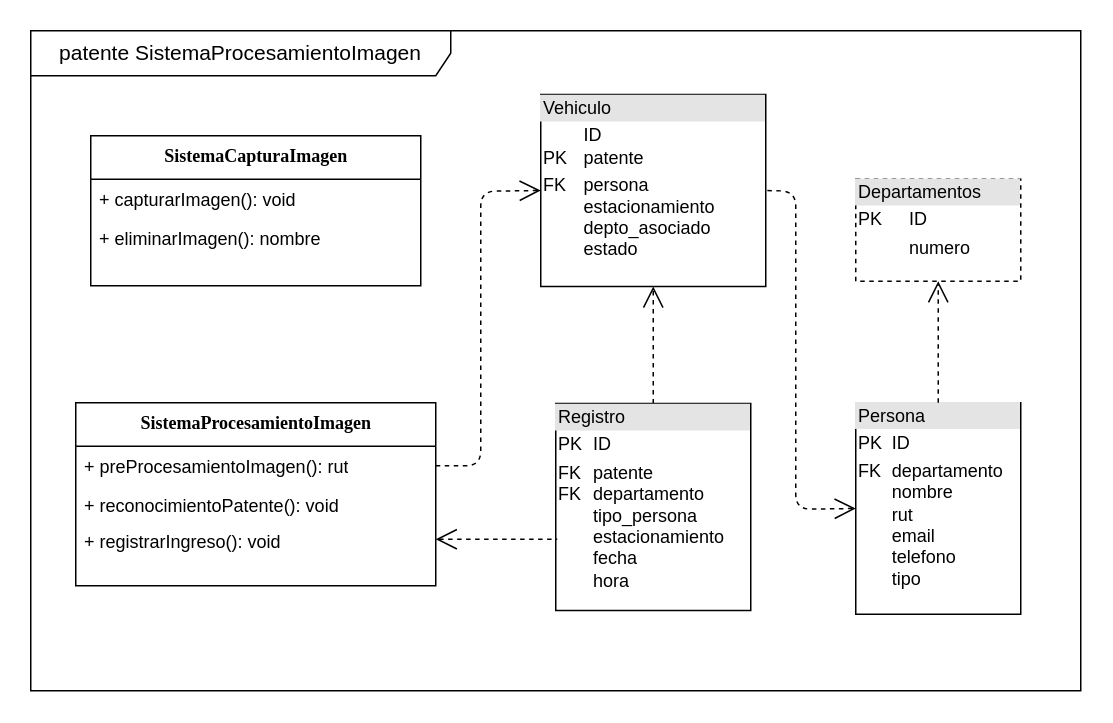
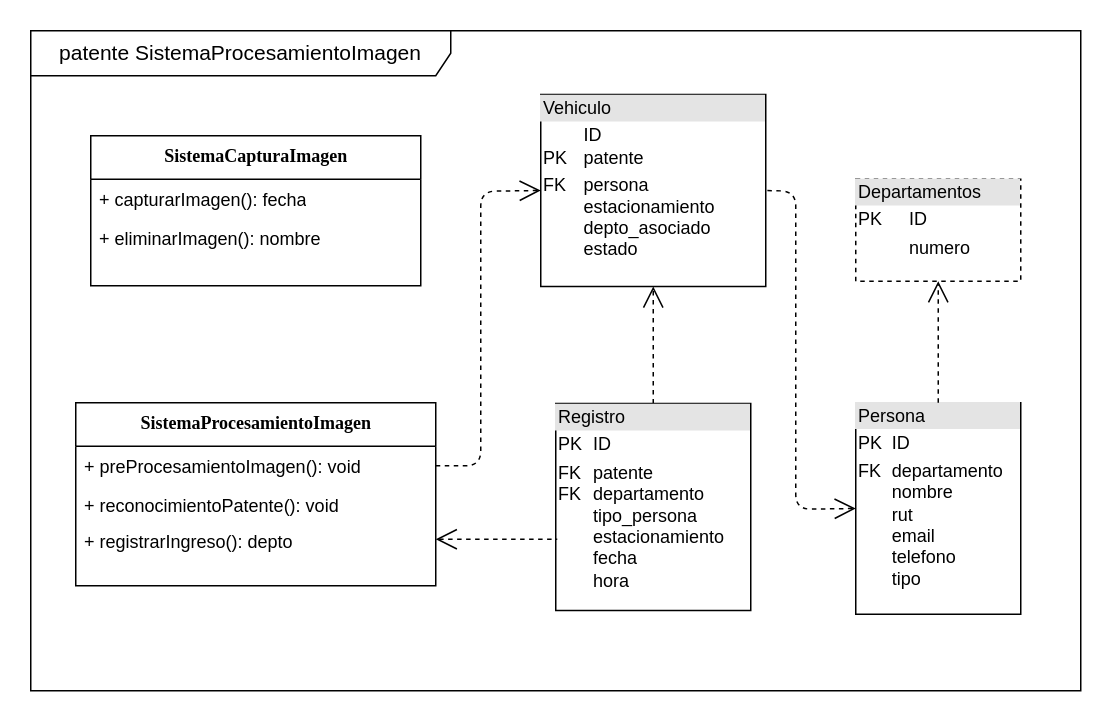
  <mxCell id="0" />
  <mxCell id="1" parent="0" />
  <mxCell id="2" value="&lt;font style=&quot;font-size: 14px&quot;&gt;patente SistemaProcesamientoImagen&lt;/font&gt;" style="shape=umlFrame;whiteSpace=wrap;html=1;width=280;height=30;" parent="1" vertex="1"><mxGeometry x="20" y="20" width="700" height="440" as="geometry" /></mxCell>
  <mxCell id="3" value="SistemaCapturaImagen" style="swimlane;html=1;fontStyle=1;align=center;verticalAlign=top;childLayout=stackLayout;horizontal=1;startSize=29;horizontalStack=0;resizeParent=1;resizeLast=0;collapsible=1;marginBottom=0;swimlaneFillColor=#ffffff;rounded=0;shadow=0;comic=0;labelBackgroundColor=none;strokeColor=#000000;strokeWidth=1;fillColor=none;fontFamily=Verdana;fontSize=12;fontColor=#000000;" parent="1" vertex="1"><mxGeometry x="60" y="90" width="220" height="100" as="geometry" /></mxCell>
- <mxCell id="4" value="+ capturarImagen(): void" style="text;html=1;strokeColor=none;fillColor=none;align=left;verticalAlign=top;spacingLeft=4;spacingRight=4;whiteSpace=wrap;overflow=hidden;rotatable=0;points=[[0,0.5],[1,0.5]];portConstraint=eastwest;" parent="3" vertex="1"><mxGeometry y="29" width="220" height="26" as="geometry" /></mxCell>
+ <mxCell id="4" value="+ capturarImagen(): fecha" style="text;html=1;strokeColor=none;fillColor=none;align=left;verticalAlign=top;spacingLeft=4;spacingRight=4;whiteSpace=wrap;overflow=hidden;rotatable=0;points=[[0,0.5],[1,0.5]];portConstraint=eastwest;" parent="3" vertex="1"><mxGeometry y="29" width="220" height="26" as="geometry" /></mxCell>
  <mxCell id="5" value="+ eliminarImagen(): nombre" style="text;html=1;strokeColor=none;fillColor=none;align=left;verticalAlign=top;spacingLeft=4;spacingRight=4;whiteSpace=wrap;overflow=hidden;rotatable=0;points=[[0,0.5],[1,0.5]];portConstraint=eastwest;" vertex="1" parent="3"><mxGeometry y="55" width="220" height="26" as="geometry" /></mxCell>
  <mxCell id="6" value="SistemaProcesamientoImagen" style="swimlane;html=1;fontStyle=1;align=center;verticalAlign=top;childLayout=stackLayout;horizontal=1;startSize=29;horizontalStack=0;resizeParent=1;resizeLast=0;collapsible=1;marginBottom=0;swimlaneFillColor=#ffffff;rounded=0;shadow=0;comic=0;labelBackgroundColor=none;strokeColor=#000000;strokeWidth=1;fillColor=none;fontFamily=Verdana;fontSize=12;fontColor=#000000;" vertex="1" parent="1"><mxGeometry x="50" y="268" width="240" height="122" as="geometry" /></mxCell>
- <mxCell id="7" value="+ preProcesamientoImagen(): rut" style="text;html=1;strokeColor=none;fillColor=none;align=left;verticalAlign=top;spacingLeft=4;spacingRight=4;whiteSpace=wrap;overflow=hidden;rotatable=0;points=[[0,0.5],[1,0.5]];portConstraint=eastwest;" vertex="1" parent="6"><mxGeometry y="29" width="240" height="26" as="geometry" /></mxCell>
+ <mxCell id="7" value="+ preProcesamientoImagen(): void" style="text;html=1;strokeColor=none;fillColor=none;align=left;verticalAlign=top;spacingLeft=4;spacingRight=4;whiteSpace=wrap;overflow=hidden;rotatable=0;points=[[0,0.5],[1,0.5]];portConstraint=eastwest;" vertex="1" parent="6"><mxGeometry y="29" width="240" height="26" as="geometry" /></mxCell>
  <mxCell id="8" value="+ reconocimientoPatente(): void" style="text;html=1;strokeColor=none;fillColor=none;align=left;verticalAlign=top;spacingLeft=4;spacingRight=4;whiteSpace=wrap;overflow=hidden;rotatable=0;points=[[0,0.5],[1,0.5]];portConstraint=eastwest;" vertex="1" parent="6"><mxGeometry y="55" width="240" height="26" as="geometry" /></mxCell>
  <mxCell id="9" value="&lt;div style=&quot;box-sizing: border-box ; width: 100% ; background: #e4e4e4 ; padding: 2px&quot;&gt;Persona&lt;/div&gt;&lt;table style=&quot;width: 100% ; font-size: 1em&quot; cellpadding=&quot;2&quot; cellspacing=&quot;0&quot;&gt;&lt;tbody&gt;&lt;tr&gt;&lt;td&gt;PK&lt;/td&gt;&lt;td&gt;ID&lt;/td&gt;&lt;/tr&gt;&lt;tr&gt;&lt;td&gt;FK&lt;br&gt;&lt;br&gt;&lt;br&gt;&lt;br&gt;&lt;br&gt;&lt;br&gt;&lt;/td&gt;&lt;td&gt;departamento&lt;br&gt;nombre&lt;br&gt;rut&lt;br&gt;email&lt;br&gt;telefono&lt;br&gt;tipo&lt;/td&gt;&lt;/tr&gt;&lt;tr&gt;&lt;td&gt;&lt;/td&gt;&lt;td&gt;&lt;br&gt;&lt;br&gt;&lt;/td&gt;&lt;/tr&gt;&lt;/tbody&gt;&lt;/table&gt;" style="verticalAlign=top;align=left;overflow=fill;html=1;" vertex="1" parent="1"><mxGeometry x="570" y="268" width="110" height="141" as="geometry" /></mxCell>
  <mxCell id="10" value="&lt;div style=&quot;box-sizing: border-box ; width: 100% ; background: #e4e4e4 ; padding: 2px&quot;&gt;Departamentos&lt;/div&gt;&lt;table style=&quot;width: 100% ; font-size: 1em&quot; cellpadding=&quot;2&quot; cellspacing=&quot;0&quot;&gt;&lt;tbody&gt;&lt;tr&gt;&lt;td&gt;PK&lt;/td&gt;&lt;td&gt;ID&lt;/td&gt;&lt;/tr&gt;&lt;tr&gt;&lt;td&gt;&lt;br&gt;&lt;/td&gt;&lt;td&gt;numero&lt;/td&gt;&lt;/tr&gt;&lt;tr&gt;&lt;td&gt;&lt;/td&gt;&lt;td&gt;&lt;br&gt;&lt;/td&gt;&lt;/tr&gt;&lt;/tbody&gt;&lt;/table&gt;" style="verticalAlign=top;align=left;overflow=fill;html=1;dashed=1;" vertex="1" parent="1"><mxGeometry x="570" y="119" width="110" height="68" as="geometry" /></mxCell>
  <mxCell id="11" value="" style="endArrow=open;html=1;dashed=1;startArrow=none;startFill=0;startSize=6;endFill=0;endSize=12;exitX=0.5;exitY=0;exitDx=0;exitDy=0;entryX=0.5;entryY=1;entryDx=0;entryDy=0;" edge="1" parent="1" source="9" target="10"><mxGeometry width="50" height="50" relative="1" as="geometry"><mxPoint x="822.5" y="22" as="sourcePoint" /><mxPoint x="822.5" y="67" as="targetPoint" /><Array as="points" /></mxGeometry></mxCell>
  <mxCell id="12" value="&lt;div style=&quot;box-sizing: border-box ; width: 100% ; background: #e4e4e4 ; padding: 2px&quot;&gt;Vehiculo&lt;/div&gt;&lt;table style=&quot;width: 100% ; font-size: 1em&quot; cellpadding=&quot;2&quot; cellspacing=&quot;0&quot;&gt;&lt;tbody&gt;&lt;tr&gt;&lt;td&gt;&lt;br&gt;PK&lt;/td&gt;&lt;td&gt;ID&lt;br&gt;patente&lt;/td&gt;&lt;/tr&gt;&lt;tr&gt;&lt;td&gt;FK&lt;br&gt;&lt;br&gt;&lt;br&gt;&lt;br&gt;&lt;/td&gt;&lt;td&gt;persona&lt;br&gt;estacionamiento&lt;br&gt;depto_asociado&lt;br&gt;estado&lt;/td&gt;&lt;/tr&gt;&lt;tr&gt;&lt;td&gt;&lt;/td&gt;&lt;td&gt;&lt;br&gt;&lt;br&gt;&lt;/td&gt;&lt;/tr&gt;&lt;/tbody&gt;&lt;/table&gt;" style="verticalAlign=top;align=left;overflow=fill;html=1;" vertex="1" parent="1"><mxGeometry x="360" y="62.5" width="150" height="128" as="geometry" /></mxCell>
  <mxCell id="13" value="" style="endArrow=none;html=1;dashed=1;startArrow=open;startFill=0;startSize=12;exitX=0;exitY=0.5;exitDx=0;exitDy=0;entryX=1;entryY=0.5;entryDx=0;entryDy=0;" edge="1" parent="1" source="9" target="12"><mxGeometry width="50" height="50" relative="1" as="geometry"><mxPoint x="549" y="186.5" as="sourcePoint" /><mxPoint x="549" y="276.5" as="targetPoint" /><Array as="points"><mxPoint x="530" y="339" /><mxPoint x="530" y="127" /></Array></mxGeometry></mxCell>
  <mxCell id="14" value="" style="endArrow=open;html=1;dashed=1;endFill=0;startSize=6;endSize=12;exitX=0.5;exitY=0;exitDx=0;exitDy=0;entryX=0.5;entryY=1;entryDx=0;entryDy=0;" edge="1" parent="1" target="12" source="16"><mxGeometry width="50" height="50" relative="1" as="geometry"><mxPoint x="415" y="228.333" as="sourcePoint" /><mxPoint x="495.5" y="142.5" as="targetPoint" /><Array as="points" /></mxGeometry></mxCell>
- <mxCell id="15" value="+ registrarIngreso(): void" style="text;html=1;strokeColor=none;fillColor=none;align=left;verticalAlign=top;spacingLeft=4;spacingRight=4;whiteSpace=wrap;overflow=hidden;rotatable=0;points=[[0,0.5],[1,0.5]];portConstraint=eastwest;" vertex="1" parent="1"><mxGeometry x="50" y="347" width="240" height="26" as="geometry" /></mxCell>
+ <mxCell id="15" value="+ registrarIngreso(): depto" style="text;html=1;strokeColor=none;fillColor=none;align=left;verticalAlign=top;spacingLeft=4;spacingRight=4;whiteSpace=wrap;overflow=hidden;rotatable=0;points=[[0,0.5],[1,0.5]];portConstraint=eastwest;" vertex="1" parent="1"><mxGeometry x="50" y="347" width="240" height="26" as="geometry" /></mxCell>
  <mxCell id="16" value="&lt;div style=&quot;box-sizing: border-box ; width: 100% ; background: #e4e4e4 ; padding: 2px&quot;&gt;Registro&lt;/div&gt;&lt;table style=&quot;width: 100% ; font-size: 1em&quot; cellpadding=&quot;2&quot; cellspacing=&quot;0&quot;&gt;&lt;tbody&gt;&lt;tr&gt;&lt;td&gt;PK&lt;/td&gt;&lt;td&gt;ID&lt;/td&gt;&lt;/tr&gt;&lt;tr&gt;&lt;td&gt;FK&lt;br&gt;FK&lt;br&gt;&lt;br&gt;&lt;br&gt;&lt;br&gt;&lt;br&gt;&lt;/td&gt;&lt;td&gt;patente&lt;br&gt;departamento&lt;br&gt;tipo_persona&lt;br&gt;estacionamiento&lt;br&gt;fecha&lt;br&gt;hora&lt;/td&gt;&lt;/tr&gt;&lt;tr&gt;&lt;td&gt;&lt;/td&gt;&lt;td&gt;&lt;br&gt;&lt;/td&gt;&lt;/tr&gt;&lt;/tbody&gt;&lt;/table&gt;" style="verticalAlign=top;align=left;overflow=fill;html=1;" vertex="1" parent="1"><mxGeometry x="370" y="268.5" width="130" height="138" as="geometry" /></mxCell>
  <mxCell id="17" value="" style="endArrow=none;html=1;endFill=0;endSize=6;dashed=1;startArrow=open;startFill=0;startSize=12;" edge="1" parent="1"><mxGeometry width="50" height="50" relative="1" as="geometry"><mxPoint x="290" y="359" as="sourcePoint" /><mxPoint x="371" y="359" as="targetPoint" /></mxGeometry></mxCell>
  <mxCell id="18" value="" style="endArrow=open;html=1;dashed=1;endFill=0;startSize=6;endSize=12;exitX=1;exitY=0.5;exitDx=0;exitDy=0;entryX=0;entryY=0.5;entryDx=0;entryDy=0;" edge="1" parent="1" source="7" target="12"><mxGeometry width="50" height="50" relative="1" as="geometry"><mxPoint x="445.138" y="278.207" as="sourcePoint" /><mxPoint x="494.793" y="164.414" as="targetPoint" /><Array as="points"><mxPoint x="320" y="310" /><mxPoint x="320" y="127" /></Array></mxGeometry></mxCell>
